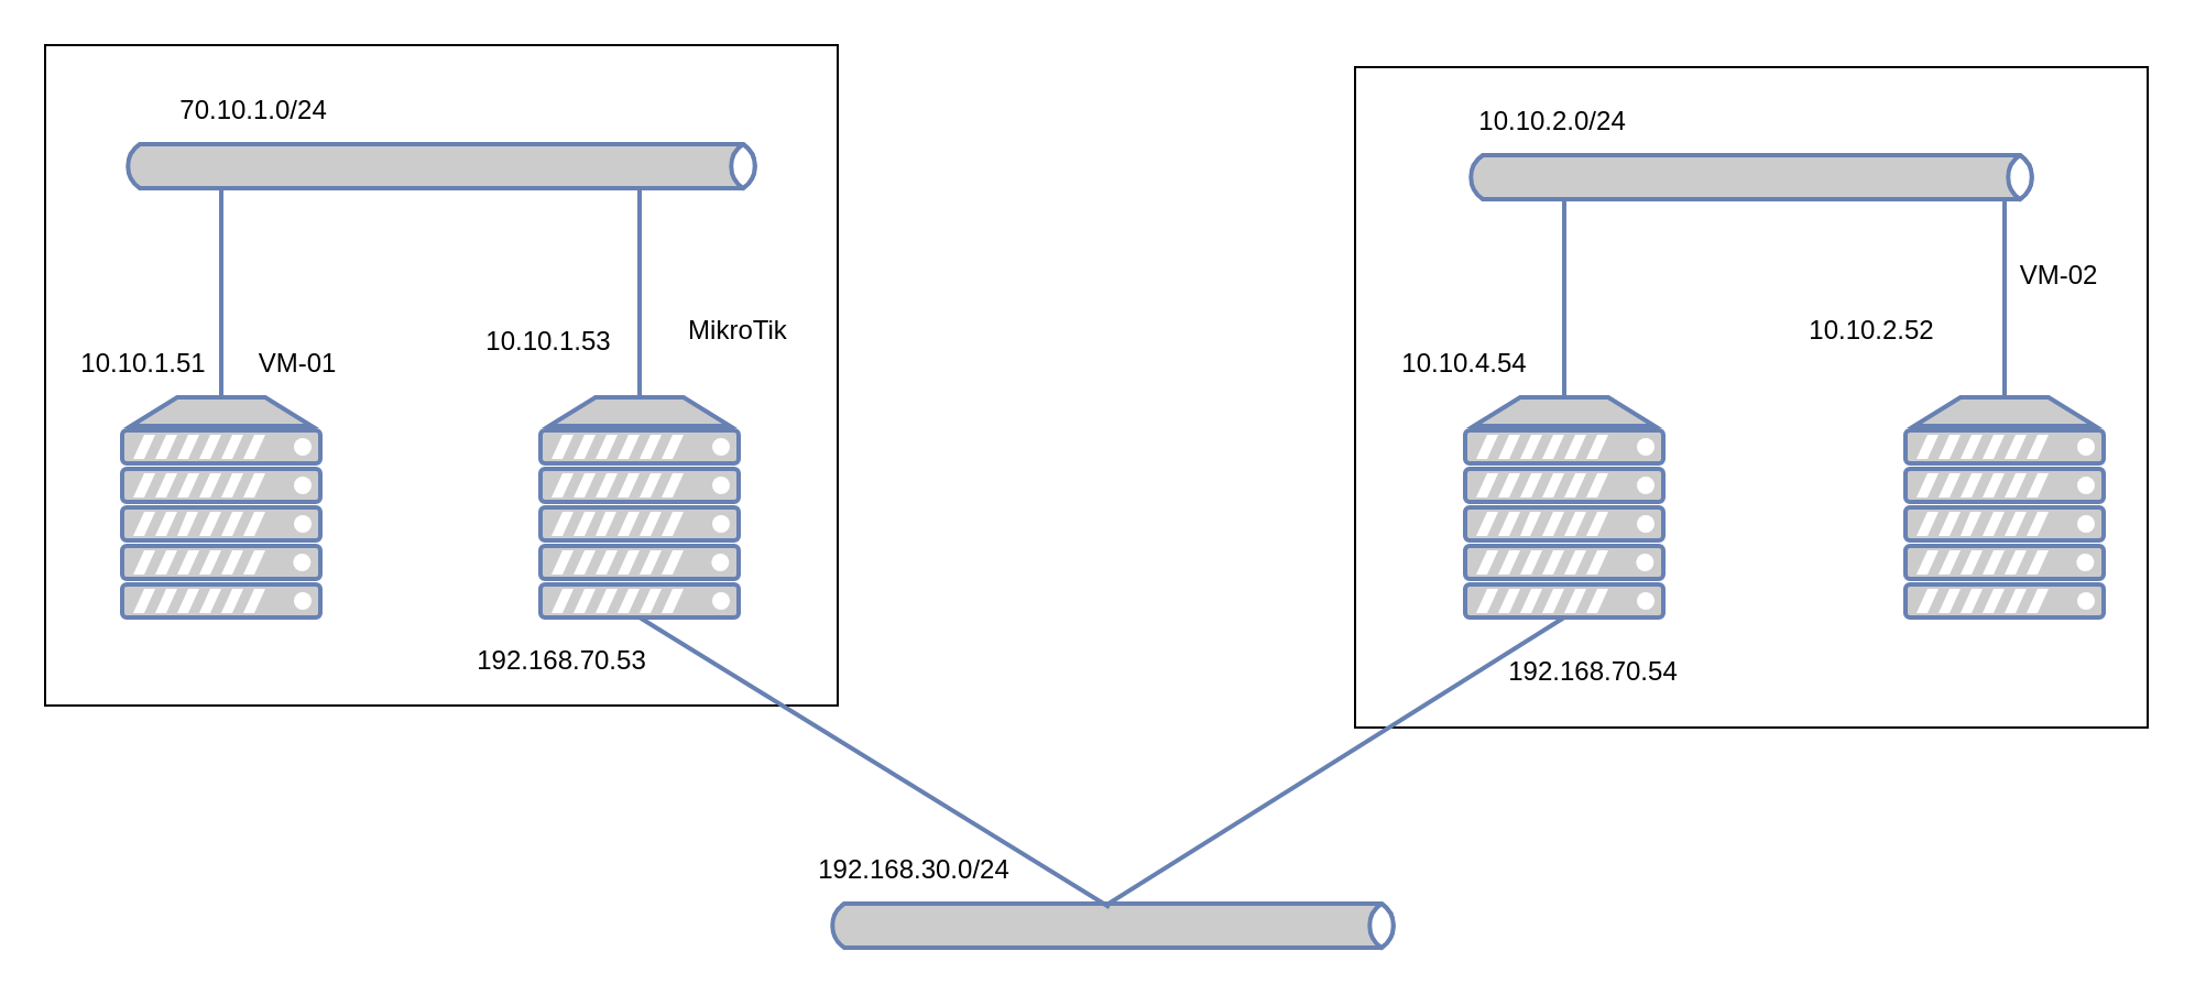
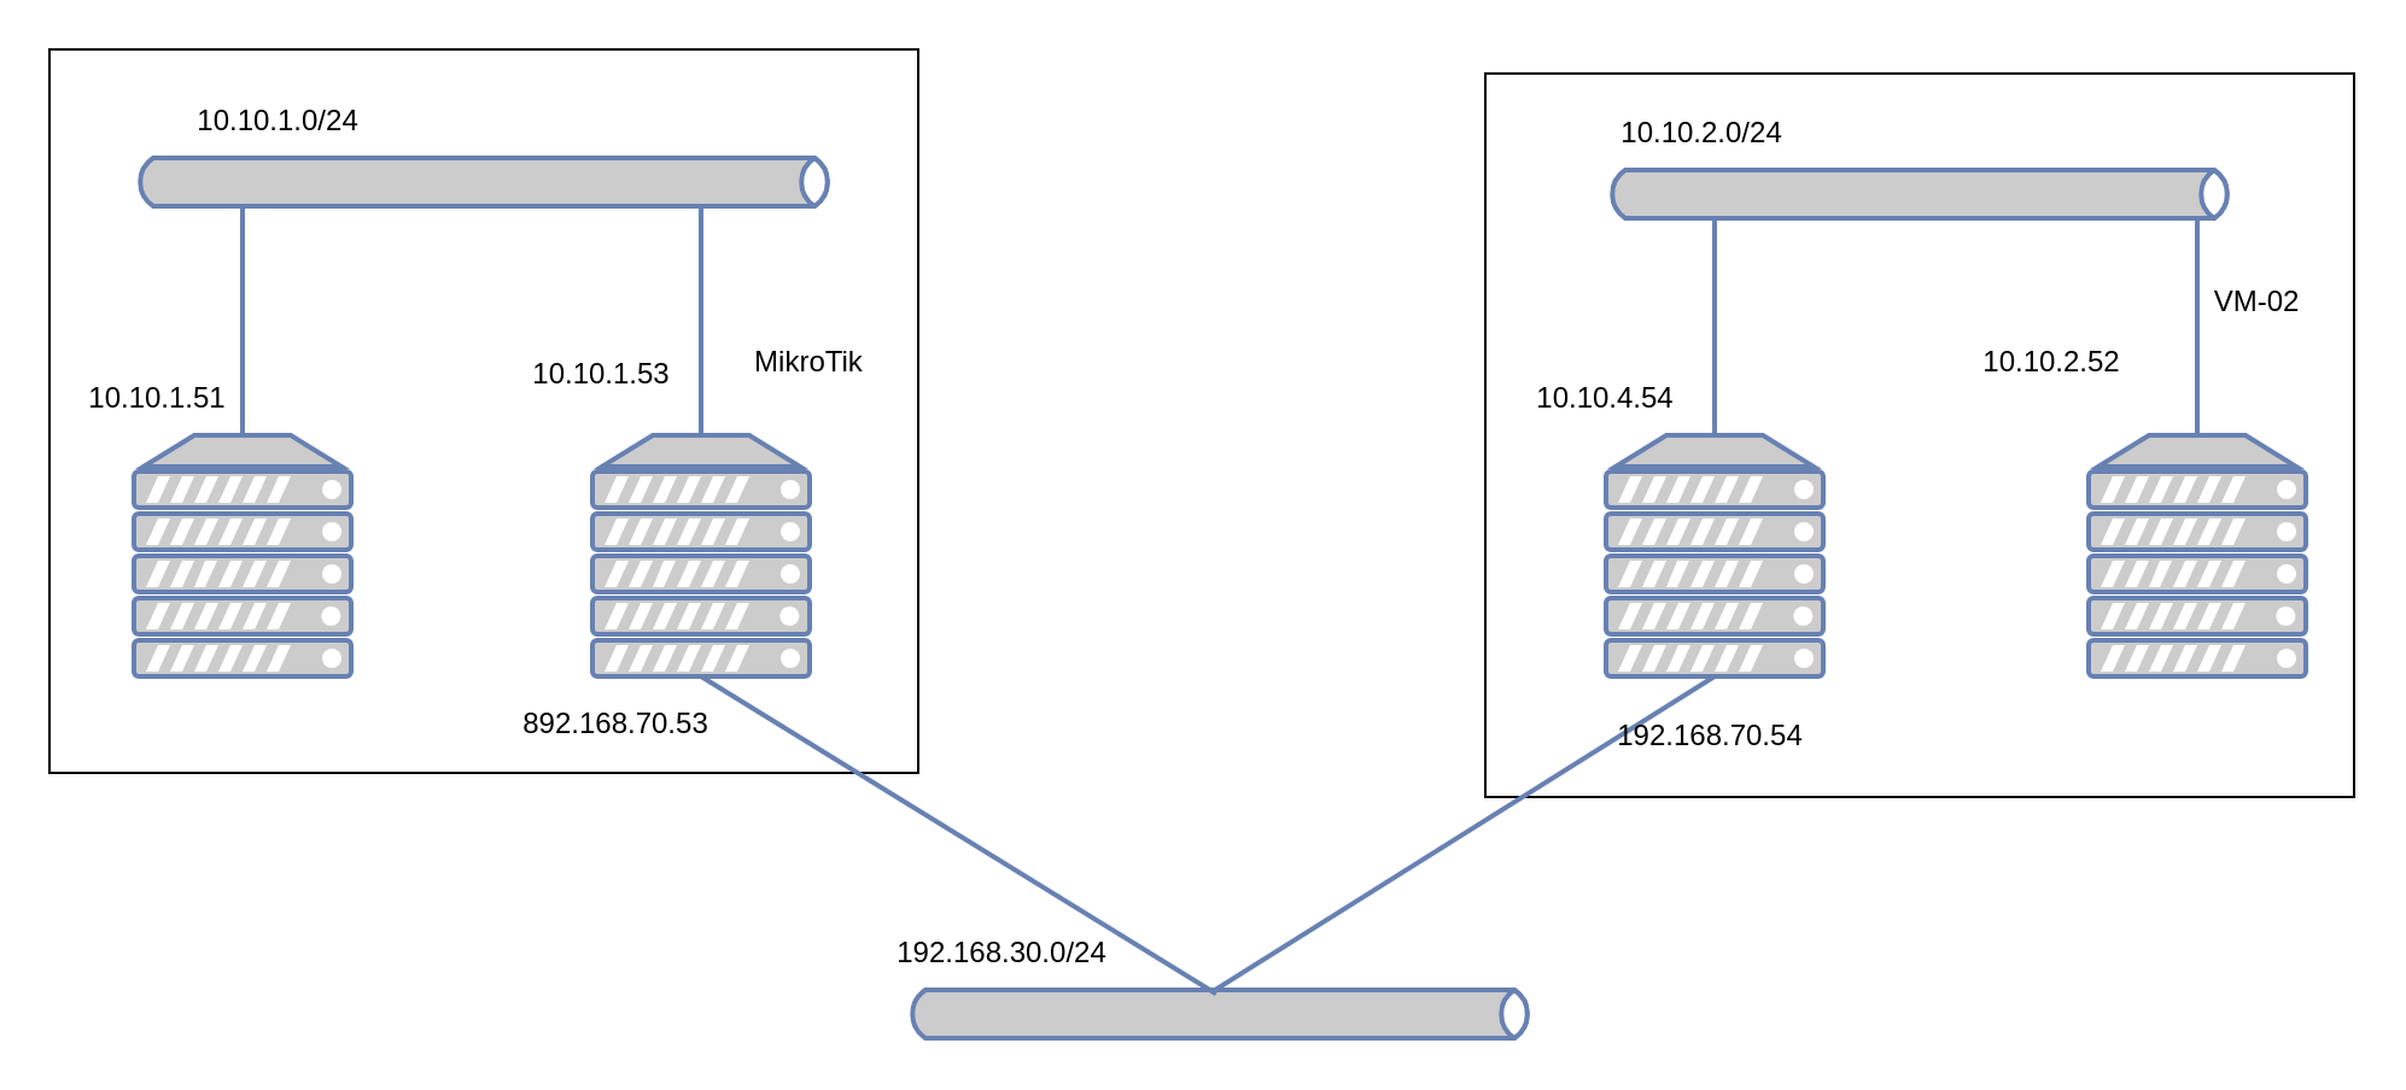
  <mxCell id="0" />
  <mxCell id="1" parent="0" />
  <mxCell id="2" value="" style="rounded=0;whiteSpace=wrap;html=1;fillColor=none;" parent="1" vertex="1"><mxGeometry x="20" y="20" width="360" height="300" as="geometry" /></mxCell>
  <mxCell id="3" value="" style="fontColor=#0066CC;verticalAlign=top;verticalLabelPosition=bottom;labelPosition=center;align=center;html=1;outlineConnect=0;fillColor=#CCCCCC;strokeColor=#6881B3;gradientColor=none;gradientDirection=north;strokeWidth=2;shape=mxgraph.networks.server;" parent="1" vertex="1"><mxGeometry x="55" y="180" width="90" height="100" as="geometry" /></mxCell>
  <mxCell id="4" value="" style="fontColor=#0066CC;verticalAlign=top;verticalLabelPosition=bottom;labelPosition=center;align=center;html=1;outlineConnect=0;fillColor=#CCCCCC;strokeColor=#6881B3;gradientColor=none;gradientDirection=north;strokeWidth=2;shape=mxgraph.networks.server;" parent="1" vertex="1"><mxGeometry x="245" y="180" width="90" height="100" as="geometry" /></mxCell>
  <mxCell id="5" value="" style="rounded=0;whiteSpace=wrap;html=1;fillColor=none;" parent="1" vertex="1"><mxGeometry x="615" y="30" width="360" height="300" as="geometry" /></mxCell>
  <mxCell id="6" value="" style="html=1;fillColor=#CCCCCC;strokeColor=#6881B3;gradientColor=none;gradientDirection=north;strokeWidth=2;shape=mxgraph.networks.bus;gradientColor=none;gradientDirection=north;fontColor=#ffffff;perimeter=backbonePerimeter;backboneSize=20;" parent="1" vertex="1"><mxGeometry x="55" y="60" width="290" height="30" as="geometry" /></mxCell>
  <mxCell id="7" value="" style="strokeColor=#6881B3;edgeStyle=none;rounded=0;endArrow=none;html=1;strokeWidth=2;exitX=0.5;exitY=0;exitDx=0;exitDy=0;exitPerimeter=0;" parent="1" source="3" target="6" edge="1"><mxGeometry relative="1" as="geometry"><mxPoint x="115" y="160" as="sourcePoint" /></mxGeometry></mxCell>
  <mxCell id="8" value="" style="strokeColor=#6881B3;edgeStyle=none;rounded=0;endArrow=none;html=1;strokeWidth=2;exitX=0.5;exitY=0;exitDx=0;exitDy=0;exitPerimeter=0;" parent="1" source="4" target="6" edge="1"><mxGeometry relative="1" as="geometry"><mxPoint x="175" y="160" as="sourcePoint" /></mxGeometry></mxCell>
  <mxCell id="9" value="" style="fontColor=#0066CC;verticalAlign=top;verticalLabelPosition=bottom;labelPosition=center;align=center;html=1;outlineConnect=0;fillColor=#CCCCCC;strokeColor=#6881B3;gradientColor=none;gradientDirection=north;strokeWidth=2;shape=mxgraph.networks.server;" parent="1" vertex="1"><mxGeometry x="665" y="180" width="90" height="100" as="geometry" /></mxCell>
  <mxCell id="10" value="" style="fontColor=#0066CC;verticalAlign=top;verticalLabelPosition=bottom;labelPosition=center;align=center;html=1;outlineConnect=0;fillColor=#CCCCCC;strokeColor=#6881B3;gradientColor=none;gradientDirection=north;strokeWidth=2;shape=mxgraph.networks.server;" parent="1" vertex="1"><mxGeometry x="865" y="180" width="90" height="100" as="geometry" /></mxCell>
  <mxCell id="11" value="" style="html=1;fillColor=#CCCCCC;strokeColor=#6881B3;gradientColor=none;gradientDirection=north;strokeWidth=2;shape=mxgraph.networks.bus;gradientColor=none;gradientDirection=north;fontColor=#ffffff;perimeter=backbonePerimeter;backboneSize=20;" parent="1" vertex="1"><mxGeometry x="665" y="70" width="260" height="20" as="geometry" /></mxCell>
  <mxCell id="12" value="" style="strokeColor=#6881B3;edgeStyle=none;rounded=0;endArrow=none;html=1;strokeWidth=2;exitX=0.5;exitY=0;exitDx=0;exitDy=0;exitPerimeter=0;" parent="1" source="9" target="11" edge="1"><mxGeometry relative="1" as="geometry"><mxPoint x="625" y="150" as="sourcePoint" /></mxGeometry></mxCell>
  <mxCell id="13" value="" style="strokeColor=#6881B3;edgeStyle=none;rounded=0;endArrow=none;html=1;strokeWidth=2;exitX=0.5;exitY=0;exitDx=0;exitDy=0;exitPerimeter=0;" parent="1" source="10" target="11" edge="1"><mxGeometry relative="1" as="geometry"><mxPoint x="685" y="150" as="sourcePoint" /></mxGeometry></mxCell>
  <mxCell id="14" value="" style="html=1;fillColor=#CCCCCC;strokeColor=#6881B3;gradientColor=none;gradientDirection=north;strokeWidth=2;shape=mxgraph.networks.bus;gradientColor=none;gradientDirection=north;fontColor=#ffffff;perimeter=backbonePerimeter;backboneSize=20;" parent="1" vertex="1"><mxGeometry x="375" y="410" width="260" height="20" as="geometry" /></mxCell>
  <mxCell id="15" value="" style="strokeColor=#6881B3;edgeStyle=none;rounded=0;endArrow=none;html=1;strokeWidth=2;exitX=0.5;exitY=1;exitDx=0;exitDy=0;exitPerimeter=0;entryX=0.494;entryY=-0.012;entryDx=0;entryDy=0;entryPerimeter=0;" parent="1" source="9" target="14" edge="1"><mxGeometry relative="1" as="geometry"><mxPoint x="405" y="240" as="sourcePoint" /></mxGeometry></mxCell>
  <mxCell id="16" value="" style="strokeColor=#6881B3;edgeStyle=none;rounded=0;endArrow=none;html=1;strokeWidth=2;exitX=0.5;exitY=1;exitDx=0;exitDy=0;exitPerimeter=0;entryX=0.494;entryY=0.082;entryDx=0;entryDy=0;entryPerimeter=0;" parent="1" source="4" target="14" edge="1"><mxGeometry relative="1" as="geometry"><mxPoint x="405" y="380" as="sourcePoint" /><Array as="points" /></mxGeometry></mxCell>
  <mxCell id="17" value="192.168.30.0/24" style="text;html=1;strokeColor=none;fillColor=none;align=center;verticalAlign=middle;whiteSpace=wrap;rounded=0;" parent="1" vertex="1"><mxGeometry x="385" y="380" width="60" height="30" as="geometry" /></mxCell>
- <mxCell id="18" value="192.168.70.53" style="text;html=1;strokeColor=none;fillColor=none;align=center;verticalAlign=middle;whiteSpace=wrap;rounded=0;" parent="1" vertex="1"><mxGeometry x="225" y="285" width="60" height="30" as="geometry" /></mxCell>
- <mxCell id="19" value="192.168.70.54" style="text;html=1;strokeColor=none;fillColor=none;align=center;verticalAlign=middle;whiteSpace=wrap;rounded=0;" parent="1" vertex="1"><mxGeometry x="635" y="290" width="177" height="30" as="geometry" /></mxCell>
+ <mxCell id="18" value="892.168.70.53" style="text;html=1;strokeColor=none;fillColor=none;align=center;verticalAlign=middle;whiteSpace=wrap;rounded=0;" parent="1" vertex="1"><mxGeometry x="225" y="285" width="60" height="30" as="geometry" /></mxCell>
+ <mxCell id="19" value="192.168.70.54" style="text;html=1;strokeColor=none;fillColor=none;align=center;verticalAlign=middle;whiteSpace=wrap;rounded=0;" parent="1" vertex="1"><mxGeometry x="620" y="290" width="177" height="30" as="geometry" /></mxCell>
  <mxCell id="20" value="10.10.1.51" style="text;html=1;strokeColor=none;fillColor=none;align=center;verticalAlign=middle;whiteSpace=wrap;rounded=0;" parent="1" vertex="1"><mxGeometry x="25" y="150" width="80" height="30" as="geometry" /></mxCell>
- <mxCell id="21" value="70.10.1.0/24" style="text;html=1;strokeColor=none;fillColor=none;align=center;verticalAlign=middle;whiteSpace=wrap;rounded=0;" parent="1" vertex="1"><mxGeometry x="85" y="35" width="60" height="30" as="geometry" /></mxCell>
+ <mxCell id="21" value="10.10.1.0/24" style="text;html=1;strokeColor=none;fillColor=none;align=center;verticalAlign=middle;whiteSpace=wrap;rounded=0;" parent="1" vertex="1"><mxGeometry x="85" y="35" width="60" height="30" as="geometry" /></mxCell>
  <mxCell id="22" value="10.10.2.0/24" style="text;html=1;strokeColor=none;fillColor=none;align=center;verticalAlign=middle;whiteSpace=wrap;rounded=0;" parent="1" vertex="1"><mxGeometry x="675" y="40" width="60" height="30" as="geometry" /></mxCell>
- <mxCell id="23" value="VM-01" style="text;html=1;strokeColor=none;fillColor=none;align=center;verticalAlign=middle;whiteSpace=wrap;rounded=0;" parent="1" vertex="1"><mxGeometry x="105" y="150" width="60" height="30" as="geometry" /></mxCell>
  <mxCell id="24" value="MikroTik" style="text;html=1;strokeColor=none;fillColor=none;align=center;verticalAlign=middle;whiteSpace=wrap;rounded=0;" parent="1" vertex="1"><mxGeometry x="305" y="135" width="60" height="30" as="geometry" /></mxCell>
  <mxCell id="25" value="VM-02" style="text;html=1;strokeColor=none;fillColor=none;align=center;verticalAlign=middle;whiteSpace=wrap;rounded=0;" parent="1" vertex="1"><mxGeometry x="905" y="110" width="60" height="30" as="geometry" /></mxCell>
  <mxCell id="26" value="10.10.1.53" style="text;html=1;strokeColor=none;fillColor=none;align=center;verticalAlign=middle;whiteSpace=wrap;rounded=0;" parent="1" vertex="1"><mxGeometry x="219" y="140" width="60" height="30" as="geometry" /></mxCell>
  <mxCell id="27" value="10.10.4.54" style="text;html=1;strokeColor=none;fillColor=none;align=center;verticalAlign=middle;whiteSpace=wrap;rounded=0;" parent="1" vertex="1"><mxGeometry x="635" y="150" width="60" height="30" as="geometry" /></mxCell>
  <mxCell id="28" value="10.10.2.52" style="text;html=1;strokeColor=none;fillColor=none;align=center;verticalAlign=middle;whiteSpace=wrap;rounded=0;" parent="1" vertex="1"><mxGeometry x="820" y="135" width="60" height="30" as="geometry" /></mxCell>
